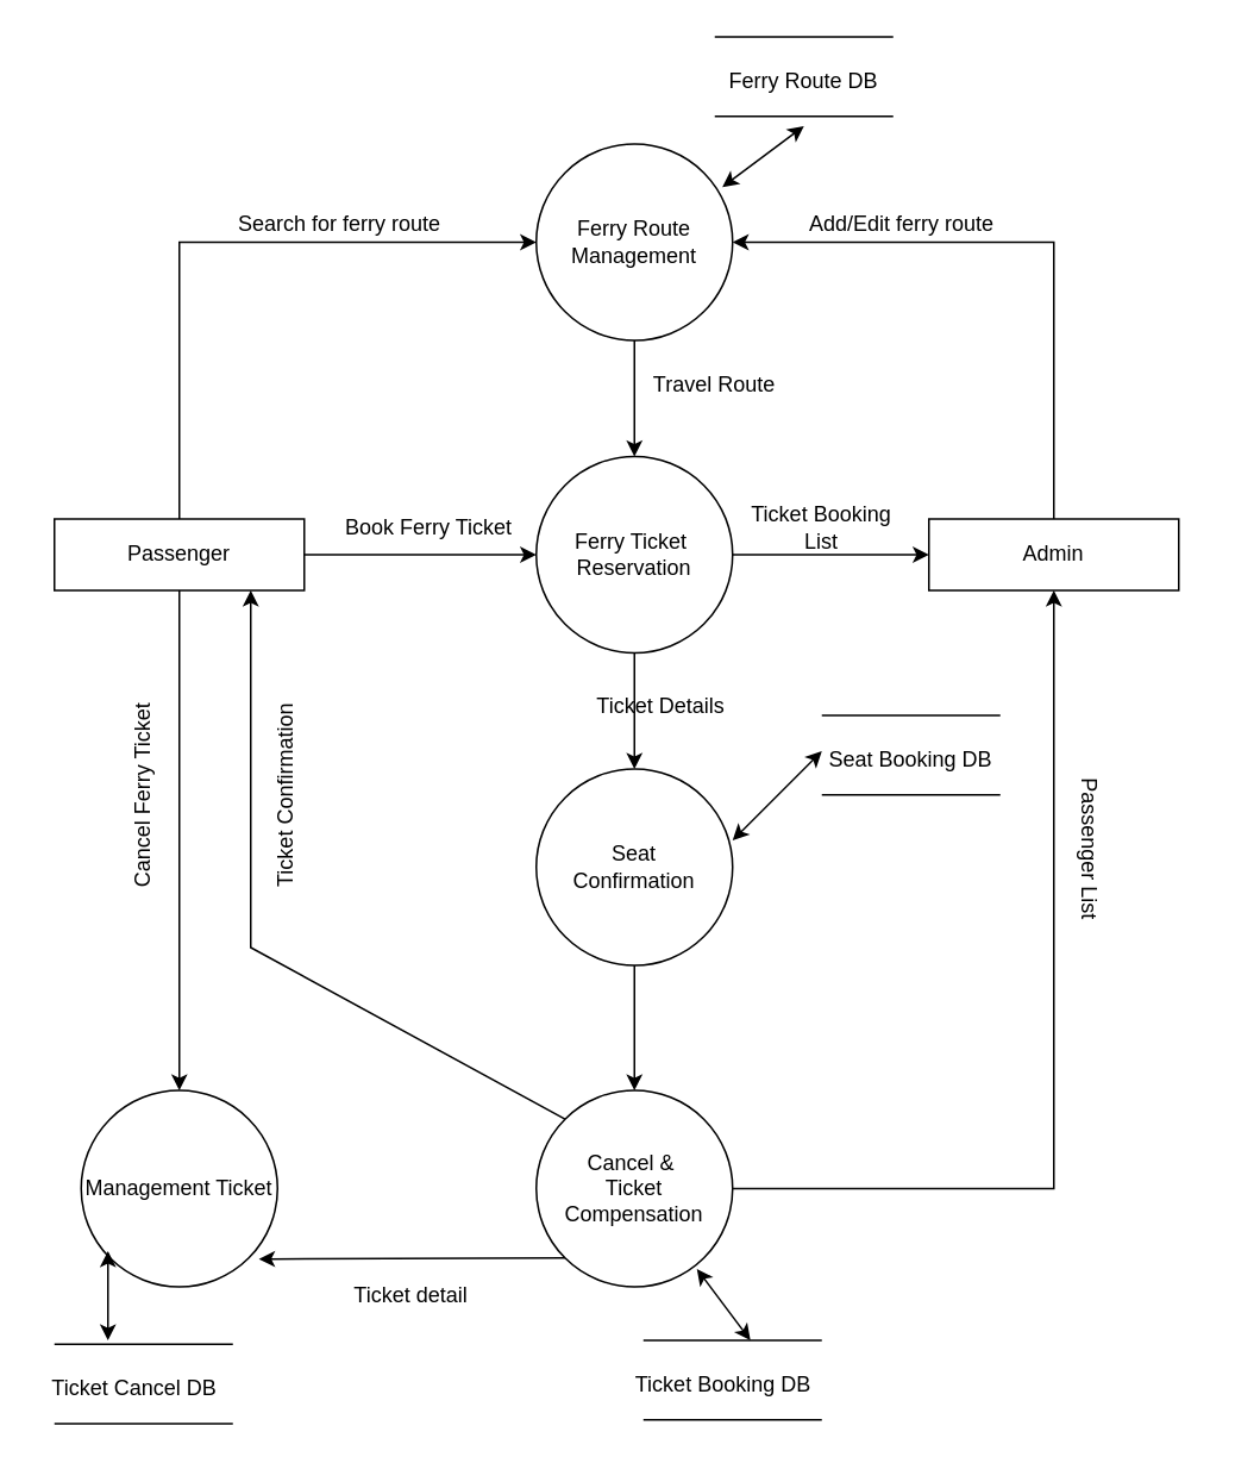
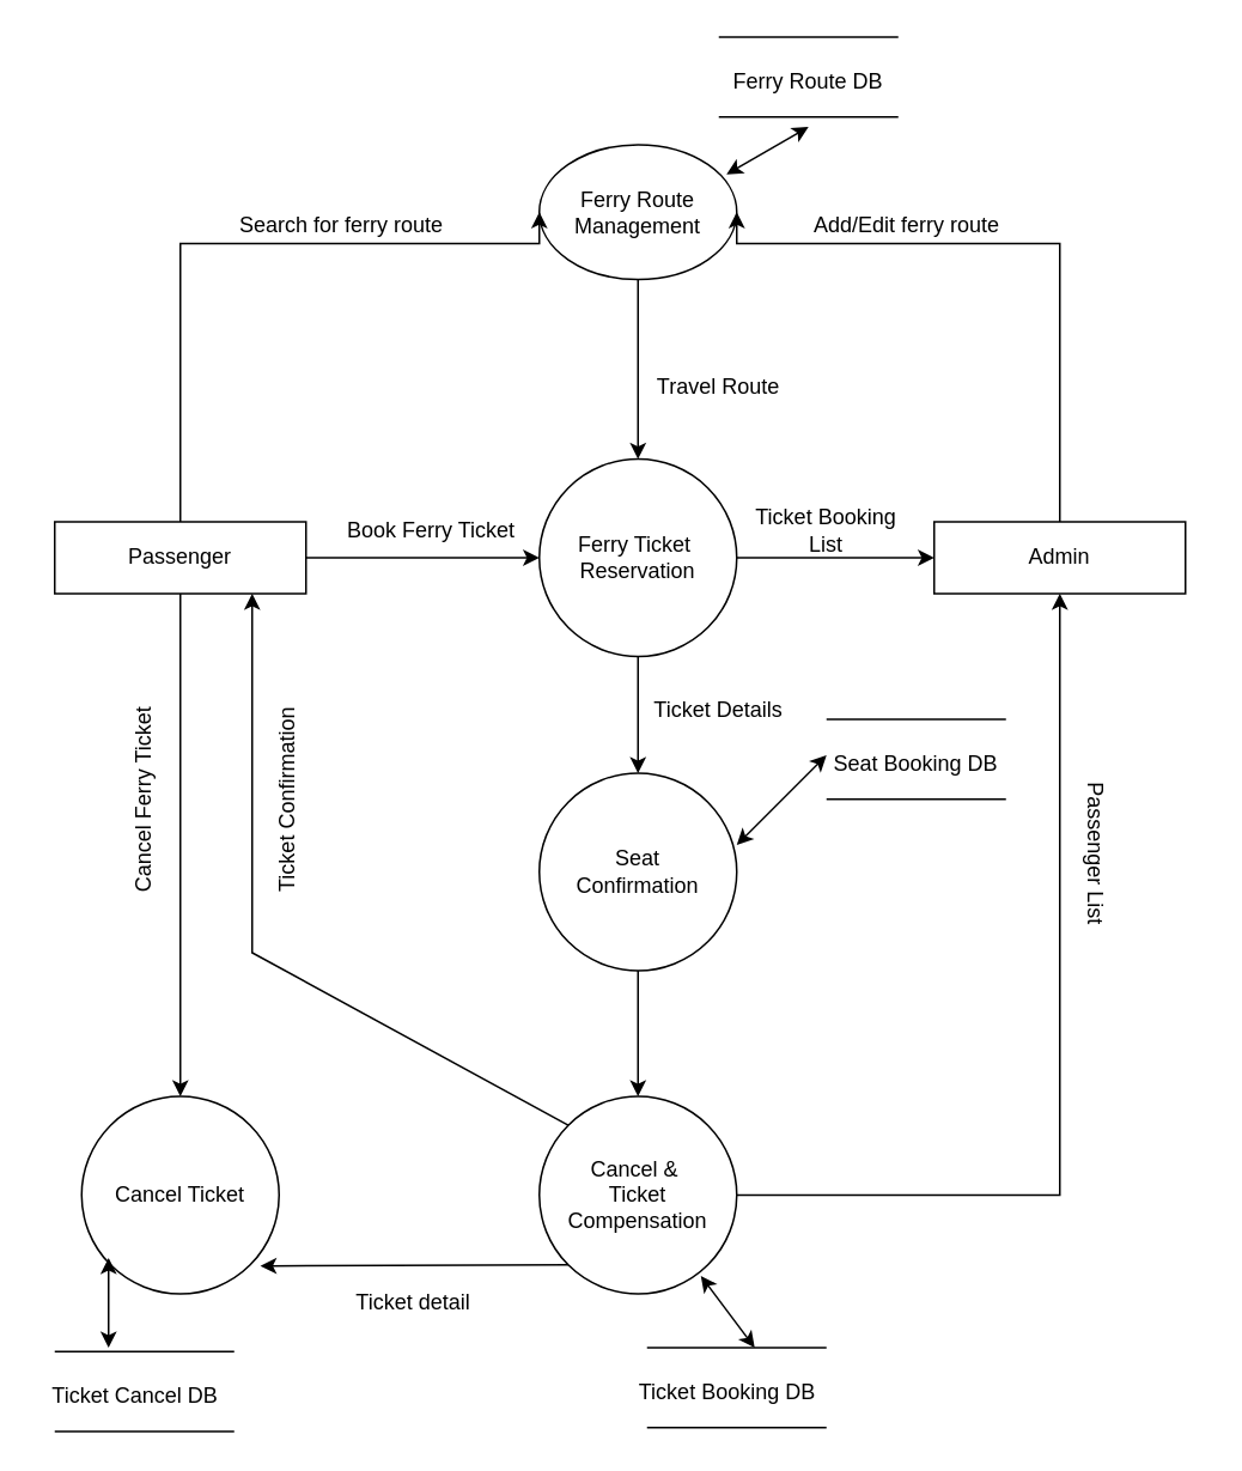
  <mxCell id="0" />
  <mxCell id="1" parent="0" />
  <mxCell id="2" style="edgeStyle=orthogonalEdgeStyle;rounded=0;orthogonalLoop=1;jettySize=auto;html=1;" parent="1" source="3" target="10" edge="1"><mxGeometry relative="1" as="geometry" /></mxCell>
- <mxCell id="3" value="Ferry Route&lt;br&gt;Management" style="ellipse;whiteSpace=wrap;html=1;aspect=fixed;" parent="1" vertex="1"><mxGeometry x="300" y="80" width="110" height="110" as="geometry" /></mxCell>
+ <mxCell id="3" value="Ferry Route&lt;br&gt;Management" style="ellipse;whiteSpace=wrap;html=1;aspect=fixed;" parent="1" vertex="1"><mxGeometry x="300" y="80" width="110" height="75" as="geometry" /></mxCell>
  <mxCell id="4" style="edgeStyle=orthogonalEdgeStyle;rounded=0;orthogonalLoop=1;jettySize=auto;html=1;entryX=0.5;entryY=1;entryDx=0;entryDy=0;entryPerimeter=0;" parent="1" source="5" target="17" edge="1"><mxGeometry relative="1" as="geometry"><mxPoint x="590" y="340" as="targetPoint" /></mxGeometry></mxCell>
  <mxCell id="5" value="Cancel &amp;amp;&amp;nbsp;&lt;br&gt;Ticket Compensation" style="ellipse;whiteSpace=wrap;html=1;aspect=fixed;" parent="1" vertex="1"><mxGeometry x="300" y="610" width="110" height="110" as="geometry" /></mxCell>
  <mxCell id="6" style="edgeStyle=orthogonalEdgeStyle;rounded=0;orthogonalLoop=1;jettySize=auto;html=1;entryX=0.5;entryY=0;entryDx=0;entryDy=0;" parent="1" source="7" target="5" edge="1"><mxGeometry relative="1" as="geometry" /></mxCell>
  <mxCell id="7" value="Seat &lt;br&gt;Confirmation" style="ellipse;whiteSpace=wrap;html=1;aspect=fixed;" parent="1" vertex="1"><mxGeometry x="300" y="430" width="110" height="110" as="geometry" /></mxCell>
  <mxCell id="8" style="edgeStyle=orthogonalEdgeStyle;rounded=0;orthogonalLoop=1;jettySize=auto;html=1;" parent="1" source="10" target="17" edge="1"><mxGeometry relative="1" as="geometry" /></mxCell>
  <mxCell id="9" style="edgeStyle=orthogonalEdgeStyle;rounded=0;orthogonalLoop=1;jettySize=auto;html=1;entryX=0.5;entryY=0;entryDx=0;entryDy=0;" parent="1" source="10" target="7" edge="1"><mxGeometry relative="1" as="geometry" /></mxCell>
  <mxCell id="10" value="Ferry Ticket&amp;nbsp;&lt;br&gt;Reservation" style="ellipse;whiteSpace=wrap;html=1;aspect=fixed;" parent="1" vertex="1"><mxGeometry x="300" y="255" width="110" height="110" as="geometry" /></mxCell>
- <mxCell id="11" value="Management Ticket" style="ellipse;whiteSpace=wrap;html=1;aspect=fixed;" parent="1" vertex="1"><mxGeometry x="45" y="610" width="110" height="110" as="geometry" /></mxCell>
+ <mxCell id="11" value="Cancel Ticket" style="ellipse;whiteSpace=wrap;html=1;aspect=fixed;" parent="1" vertex="1"><mxGeometry x="45" y="610" width="110" height="110" as="geometry" /></mxCell>
  <mxCell id="12" style="edgeStyle=orthogonalEdgeStyle;rounded=0;orthogonalLoop=1;jettySize=auto;html=1;entryX=0;entryY=0.5;entryDx=0;entryDy=0;" parent="1" source="15" target="3" edge="1"><mxGeometry relative="1" as="geometry"><Array as="points"><mxPoint x="100" y="135" /></Array></mxGeometry></mxCell>
  <mxCell id="13" style="edgeStyle=orthogonalEdgeStyle;rounded=0;orthogonalLoop=1;jettySize=auto;html=1;entryX=0;entryY=0.5;entryDx=0;entryDy=0;" parent="1" source="15" target="10" edge="1"><mxGeometry relative="1" as="geometry" /></mxCell>
  <mxCell id="14" style="edgeStyle=orthogonalEdgeStyle;rounded=0;orthogonalLoop=1;jettySize=auto;html=1;entryX=0.5;entryY=0;entryDx=0;entryDy=0;" parent="1" source="15" target="11" edge="1"><mxGeometry relative="1" as="geometry" /></mxCell>
  <mxCell id="15" value="Passenger" style="rounded=0;whiteSpace=wrap;html=1;" parent="1" vertex="1"><mxGeometry x="30" y="290" width="140" height="40" as="geometry" /></mxCell>
  <mxCell id="16" style="edgeStyle=orthogonalEdgeStyle;rounded=0;orthogonalLoop=1;jettySize=auto;html=1;entryX=1;entryY=0.5;entryDx=0;entryDy=0;" parent="1" source="17" target="3" edge="1"><mxGeometry relative="1" as="geometry"><Array as="points"><mxPoint x="590" y="135" /></Array></mxGeometry></mxCell>
  <mxCell id="17" value="Admin" style="rounded=0;whiteSpace=wrap;html=1;" parent="1" vertex="1"><mxGeometry x="520" y="290" width="140" height="40" as="geometry" /></mxCell>
  <mxCell id="18" value="Search for ferry route" style="text;html=1;strokeColor=none;fillColor=none;align=center;verticalAlign=middle;whiteSpace=wrap;rounded=0;" parent="1" vertex="1"><mxGeometry x="130" y="110" width="120" height="30" as="geometry" /></mxCell>
  <mxCell id="19" value="Add/Edit ferry route" style="text;html=1;strokeColor=none;fillColor=none;align=center;verticalAlign=middle;whiteSpace=wrap;rounded=0;" parent="1" vertex="1"><mxGeometry x="440" y="110" width="130" height="30" as="geometry" /></mxCell>
  <mxCell id="20" value="Book Ferry Ticket" style="text;html=1;strokeColor=none;fillColor=none;align=center;verticalAlign=middle;whiteSpace=wrap;rounded=0;" parent="1" vertex="1"><mxGeometry x="180" y="280" width="120" height="30" as="geometry" /></mxCell>
  <mxCell id="21" value="Ticket Booking &lt;br&gt;List" style="text;html=1;strokeColor=none;fillColor=none;align=center;verticalAlign=middle;whiteSpace=wrap;rounded=0;" parent="1" vertex="1"><mxGeometry x="400" y="280" width="120" height="30" as="geometry" /></mxCell>
  <mxCell id="22" value="Cancel Ferry Ticket" style="text;html=1;strokeColor=none;fillColor=none;align=center;verticalAlign=middle;whiteSpace=wrap;rounded=0;rotation=-90;" parent="1" vertex="1"><mxGeometry x="20" y="430" width="120" height="30" as="geometry" /></mxCell>
  <mxCell id="23" value="" style="endArrow=classic;html=1;rounded=0;exitX=0;exitY=0;exitDx=0;exitDy=0;" parent="1" source="5" edge="1"><mxGeometry width="50" height="50" relative="1" as="geometry"><mxPoint x="340" y="580" as="sourcePoint" /><mxPoint x="140" y="330" as="targetPoint" /><Array as="points"><mxPoint x="140" y="530" /></Array></mxGeometry></mxCell>
  <mxCell id="24" value="Ticket Confirmation" style="text;html=1;strokeColor=none;fillColor=none;align=center;verticalAlign=middle;whiteSpace=wrap;rounded=0;rotation=-90;" parent="1" vertex="1"><mxGeometry x="100" y="430" width="120" height="30" as="geometry" /></mxCell>
  <mxCell id="25" value="" style="endArrow=classic;html=1;rounded=0;exitX=0;exitY=1;exitDx=0;exitDy=0;entryX=0.905;entryY=0.859;entryDx=0;entryDy=0;entryPerimeter=0;" parent="1" source="5" target="11" edge="1"><mxGeometry width="50" height="50" relative="1" as="geometry"><mxPoint x="290" y="580" as="sourcePoint" /><mxPoint x="340" y="530" as="targetPoint" /></mxGeometry></mxCell>
  <mxCell id="26" value="Ticket detail" style="text;html=1;strokeColor=none;fillColor=none;align=center;verticalAlign=middle;whiteSpace=wrap;rounded=0;" parent="1" vertex="1"><mxGeometry x="170" y="710" width="120" height="30" as="geometry" /></mxCell>
  <mxCell id="27" value="Passenger List" style="text;html=1;strokeColor=none;fillColor=none;align=center;verticalAlign=middle;whiteSpace=wrap;rounded=0;rotation=90;" parent="1" vertex="1"><mxGeometry x="550" y="460" width="120" height="30" as="geometry" /></mxCell>
  <mxCell id="28" value="Travel Route" style="text;html=1;strokeColor=none;fillColor=none;align=center;verticalAlign=middle;whiteSpace=wrap;rounded=0;" parent="1" vertex="1"><mxGeometry x="360" y="200" width="80" height="30" as="geometry" /></mxCell>
- <mxCell id="29" value="Ticket Details" style="text;html=1;strokeColor=none;fillColor=none;align=center;verticalAlign=middle;whiteSpace=wrap;rounded=0;" parent="1" vertex="1"><mxGeometry x="330" y="380" width="80" height="30" as="geometry" /></mxCell>
+ <mxCell id="29" value="Ticket Details" style="text;html=1;strokeColor=none;fillColor=none;align=center;verticalAlign=middle;whiteSpace=wrap;rounded=0;" parent="1" vertex="1"><mxGeometry x="360" y="380" width="80" height="30" as="geometry" /></mxCell>
  <mxCell id="30" value="" style="endArrow=classic;startArrow=classic;html=1;rounded=0;" parent="1" edge="1"><mxGeometry width="50" height="50" relative="1" as="geometry"><mxPoint x="410" y="470" as="sourcePoint" /><mxPoint x="460" y="420" as="targetPoint" /></mxGeometry></mxCell>
  <mxCell id="31" value="Seat Booking DB" style="text;html=1;strokeColor=none;fillColor=none;align=center;verticalAlign=middle;whiteSpace=wrap;rounded=0;" vertex="1" parent="1"><mxGeometry x="460" y="410" width="100" height="30" as="geometry" /></mxCell>
  <mxCell id="32" value="" style="endArrow=none;html=1;rounded=0;" edge="1" parent="1"><mxGeometry width="50" height="50" relative="1" as="geometry"><mxPoint x="460" y="400" as="sourcePoint" /><mxPoint x="560" y="400" as="targetPoint" /></mxGeometry></mxCell>
  <mxCell id="33" value="" style="endArrow=none;html=1;rounded=0;" edge="1" parent="1"><mxGeometry width="50" height="50" relative="1" as="geometry"><mxPoint x="460" y="444.5" as="sourcePoint" /><mxPoint x="560" y="444.5" as="targetPoint" /></mxGeometry></mxCell>
  <mxCell id="34" value="Ticket Booking DB" style="text;html=1;strokeColor=none;fillColor=none;align=center;verticalAlign=middle;whiteSpace=wrap;rounded=0;" vertex="1" parent="1"><mxGeometry x="350" y="760" width="110" height="30" as="geometry" /></mxCell>
  <mxCell id="35" value="" style="endArrow=none;html=1;rounded=0;" edge="1" parent="1"><mxGeometry width="50" height="50" relative="1" as="geometry"><mxPoint x="360" y="750" as="sourcePoint" /><mxPoint x="460" y="750" as="targetPoint" /></mxGeometry></mxCell>
  <mxCell id="36" value="" style="endArrow=none;html=1;rounded=0;" edge="1" parent="1"><mxGeometry width="50" height="50" relative="1" as="geometry"><mxPoint x="360" y="794.5" as="sourcePoint" /><mxPoint x="460" y="794.5" as="targetPoint" /></mxGeometry></mxCell>
  <mxCell id="37" value="Ticket Cancel DB" style="text;html=1;strokeColor=none;fillColor=none;align=center;verticalAlign=middle;whiteSpace=wrap;rounded=0;" vertex="1" parent="1"><mxGeometry x="20" y="762.16" width="110" height="30" as="geometry" /></mxCell>
  <mxCell id="38" value="" style="endArrow=none;html=1;rounded=0;" edge="1" parent="1"><mxGeometry width="50" height="50" relative="1" as="geometry"><mxPoint x="30" y="752.16" as="sourcePoint" /><mxPoint x="130" y="752.16" as="targetPoint" /></mxGeometry></mxCell>
  <mxCell id="39" value="" style="endArrow=none;html=1;rounded=0;" edge="1" parent="1"><mxGeometry width="50" height="50" relative="1" as="geometry"><mxPoint x="30" y="796.66" as="sourcePoint" /><mxPoint x="130" y="796.66" as="targetPoint" /></mxGeometry></mxCell>
  <mxCell id="40" value="" style="endArrow=classic;startArrow=classic;html=1;rounded=0;" edge="1" parent="1"><mxGeometry width="50" height="50" relative="1" as="geometry"><mxPoint x="60" y="750" as="sourcePoint" /><mxPoint x="60" y="700" as="targetPoint" /></mxGeometry></mxCell>
  <mxCell id="41" value="" style="endArrow=classic;startArrow=classic;html=1;rounded=0;" edge="1" parent="1"><mxGeometry width="50" height="50" relative="1" as="geometry"><mxPoint x="390" y="710" as="sourcePoint" /><mxPoint x="420" y="750" as="targetPoint" /></mxGeometry></mxCell>
  <mxCell id="42" value="Ferry Route DB" style="text;html=1;strokeColor=none;fillColor=none;align=center;verticalAlign=middle;whiteSpace=wrap;rounded=0;" vertex="1" parent="1"><mxGeometry x="400" y="30" width="100" height="30" as="geometry" /></mxCell>
  <mxCell id="43" value="" style="endArrow=none;html=1;rounded=0;" edge="1" parent="1"><mxGeometry width="50" height="50" relative="1" as="geometry"><mxPoint x="400" y="20" as="sourcePoint" /><mxPoint x="500" y="20" as="targetPoint" /></mxGeometry></mxCell>
  <mxCell id="44" value="" style="endArrow=none;html=1;rounded=0;" edge="1" parent="1"><mxGeometry width="50" height="50" relative="1" as="geometry"><mxPoint x="400" y="64.5" as="sourcePoint" /><mxPoint x="500" y="64.5" as="targetPoint" /></mxGeometry></mxCell>
  <mxCell id="45" value="" style="endArrow=classic;startArrow=classic;html=1;rounded=0;exitX=0.948;exitY=0.219;exitDx=0;exitDy=0;exitPerimeter=0;" edge="1" parent="1" source="3"><mxGeometry width="50" height="50" relative="1" as="geometry"><mxPoint x="410" y="100" as="sourcePoint" /><mxPoint x="450" y="70" as="targetPoint" /></mxGeometry></mxCell>
